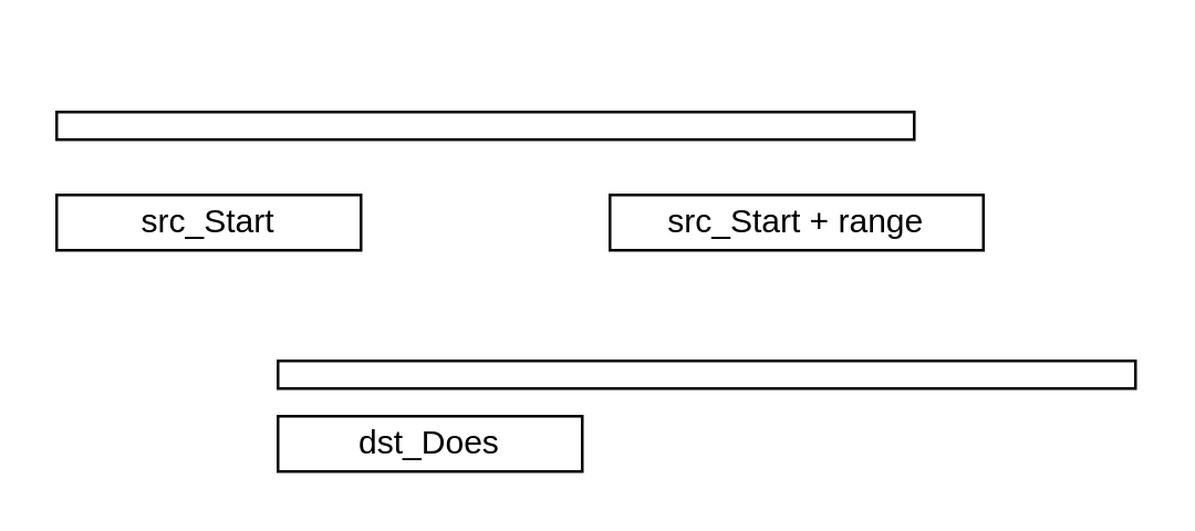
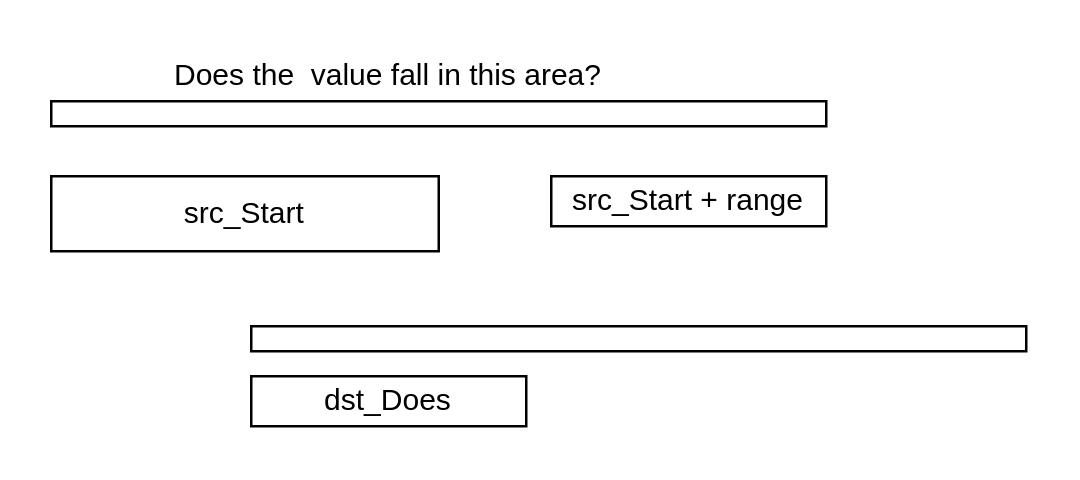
  <mxCell id="0" />
  <mxCell id="1" parent="0" />
- <mxCell id="2" value="src_Start" style="rounded=0;whiteSpace=wrap;html=1;" vertex="1" parent="1"><mxGeometry x="20" y="70" width="110" height="20" as="geometry" /></mxCell>
+ <mxCell id="2" value="src_Start" style="rounded=0;whiteSpace=wrap;html=1;" vertex="1" parent="1"><mxGeometry x="20" y="70" width="155" height="30" as="geometry" /></mxCell>
  <mxCell id="3" value="dst_Does" style="rounded=0;whiteSpace=wrap;html=1;" vertex="1" parent="1"><mxGeometry x="100" y="150" width="110" height="20" as="geometry" /></mxCell>
- <mxCell id="4" value="src_Start + range" style="rounded=0;whiteSpace=wrap;html=1;" vertex="1" parent="1"><mxGeometry x="220" y="70" width="135" height="20" as="geometry" /></mxCell>
+ <mxCell id="4" value="src_Start + range" style="rounded=0;whiteSpace=wrap;html=1;" vertex="1" parent="1"><mxGeometry x="220" y="70" width="110" height="20" as="geometry" /></mxCell>
  <mxCell id="5" value="" style="rounded=0;whiteSpace=wrap;html=1;" vertex="1" parent="1"><mxGeometry x="20" y="40" width="310" height="10" as="geometry" /></mxCell>
+ <mxCell id="6" value="Does the&amp;nbsp; value fall in this area?" style="text;html=1;align=center;verticalAlign=middle;whiteSpace=wrap;rounded=0;" vertex="1" parent="1"><mxGeometry x="40" y="20" width="230" height="20" as="geometry" /></mxCell>
  <mxCell id="7" value="" style="rounded=0;whiteSpace=wrap;html=1;" vertex="1" parent="1"><mxGeometry x="100" y="130" width="310" height="10" as="geometry" /></mxCell>
